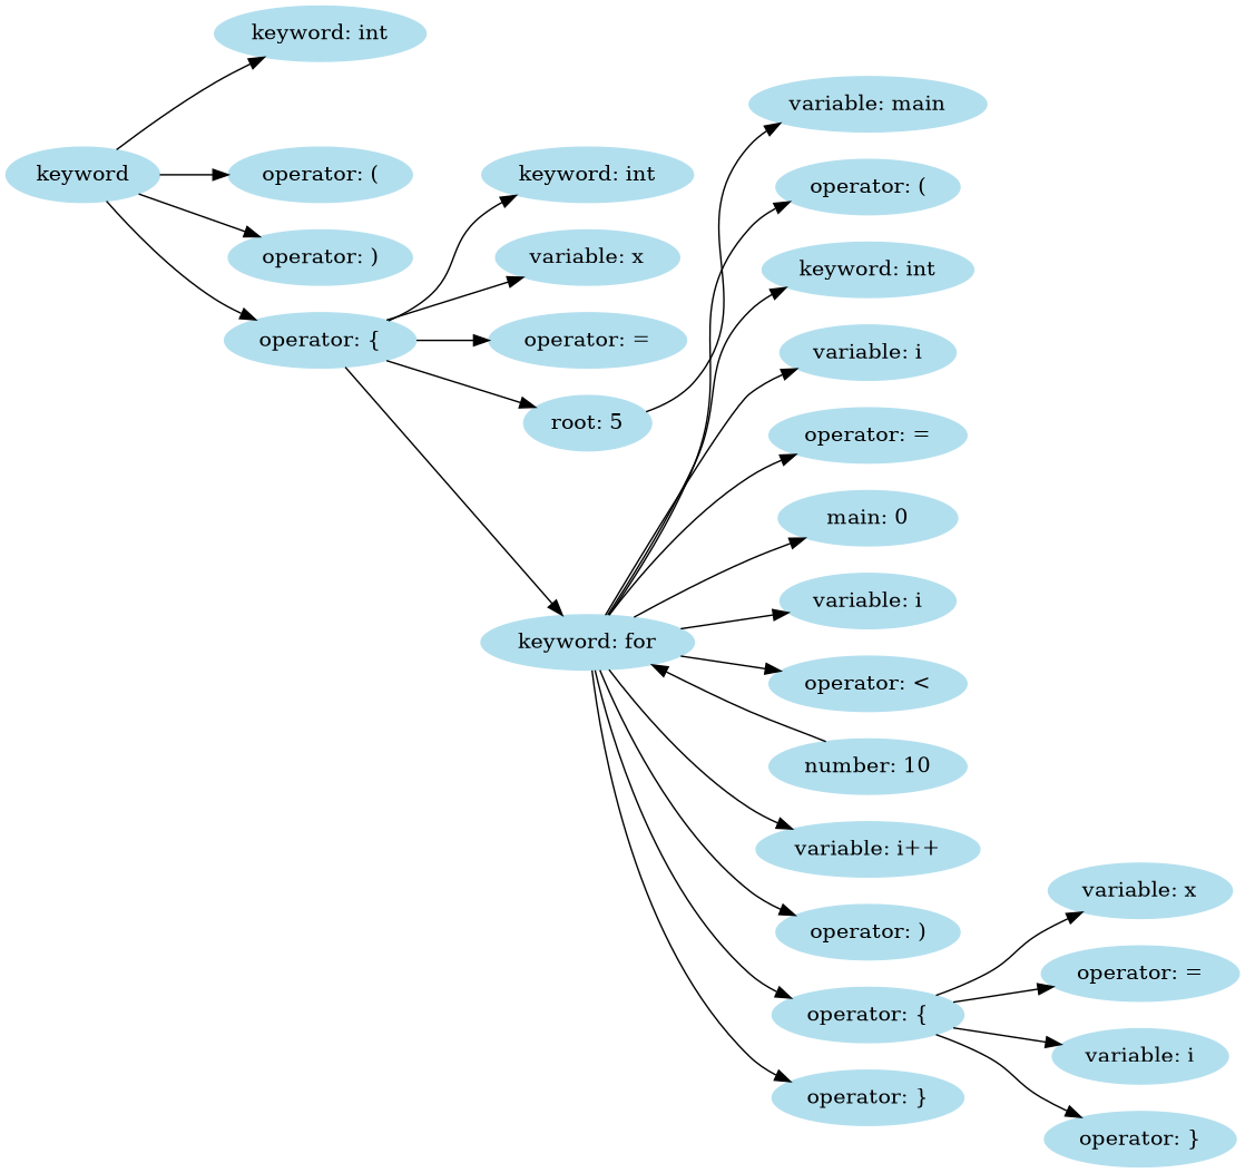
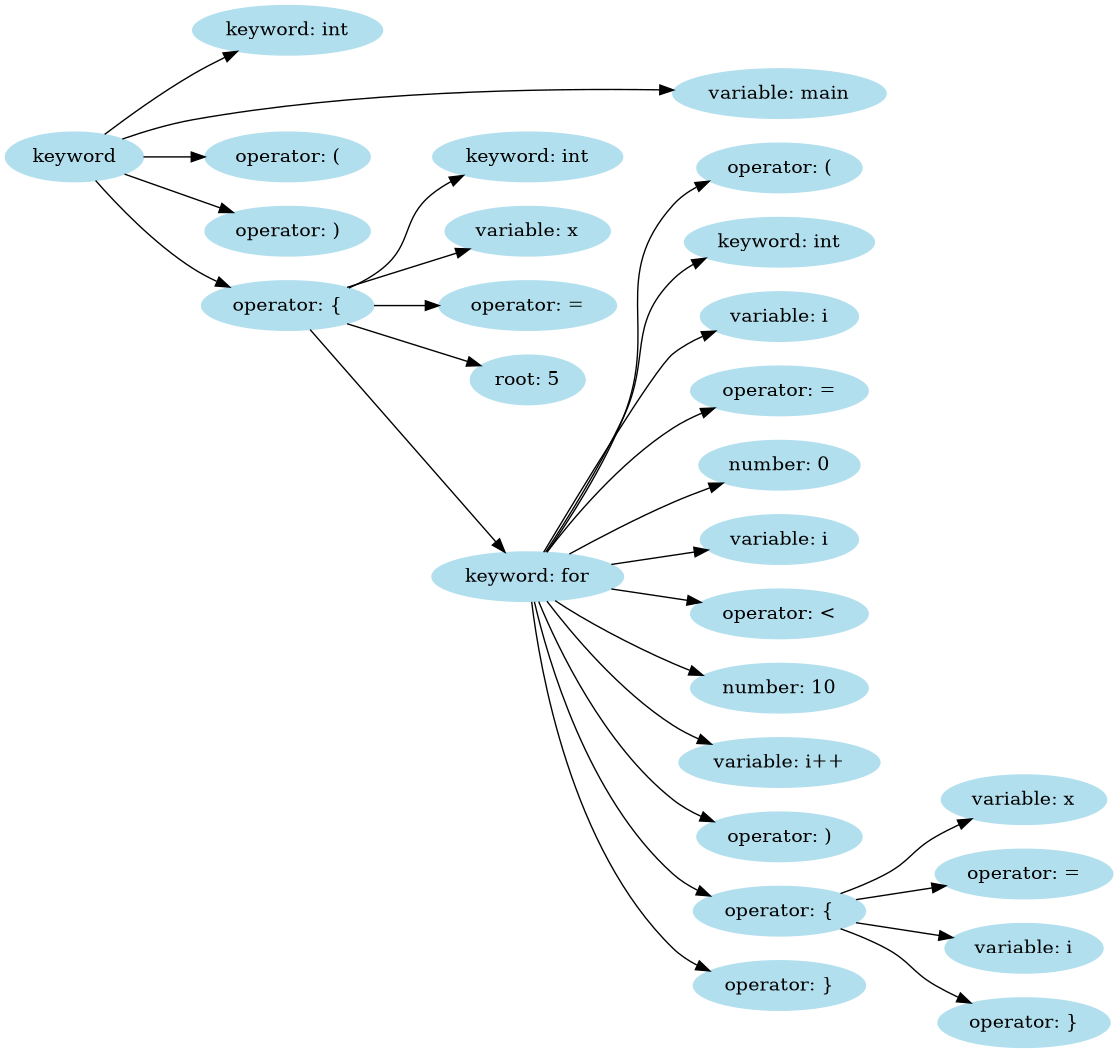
  digraph {
    rankdir=LR
    node [color=lightblue2 style=filled]
    n1 [label="keyword: int"]
    n2 [label=keyword]
    n3 [label="variable: main"]
    n4 [label="operator: ("]
    n5 [label="operator: )"]
    n6 [label="operator: {"]
    n7 [label="keyword: int"]
    n8 [label="variable: x"]
    n9 [label="operator: ="]
    n10 [label="root: 5"]
    n11 [label="keyword: for"]
    n12 [label="operator: ("]
    n13 [label="keyword: int"]
    n14 [label="variable: i"]
    n15 [label="operator: ="]
-   n16 [label="main: 0"]
+   n16 [label="number: 0"]
    n17 [label="variable: i"]
    n18 [label="operator: <"]
    n19 [label="number: 10"]
    n20 [label="variable: i++"]
    n21 [label="operator: )"]
    n22 [label="operator: {"]
    n23 [label="operator: }"]
    n24 [label="variable: x"]
    n25 [label="operator: ="]
    n26 [label="variable: i"]
    n27 [label="operator: }"]
    n2 -> n1
-   n10 -> n3
+   n2 -> n3
    n2 -> n4
    n2 -> n5
    n2 -> n6
    n6 -> n7
    n6 -> n8
    n6 -> n9
    n6 -> n10
    n6 -> n11
    n11 -> n12
    n11 -> n13
    n11 -> n14
    n11 -> n15
    n11 -> n16
    n11 -> n17
    n11 -> n18
-   n19 -> n11
+   n11 -> n19
    n11 -> n20
    n11 -> n21
    n11 -> n22
    n11 -> n23
    n22 -> n24
    n22 -> n25
    n22 -> n26
    n22 -> n27
  }
